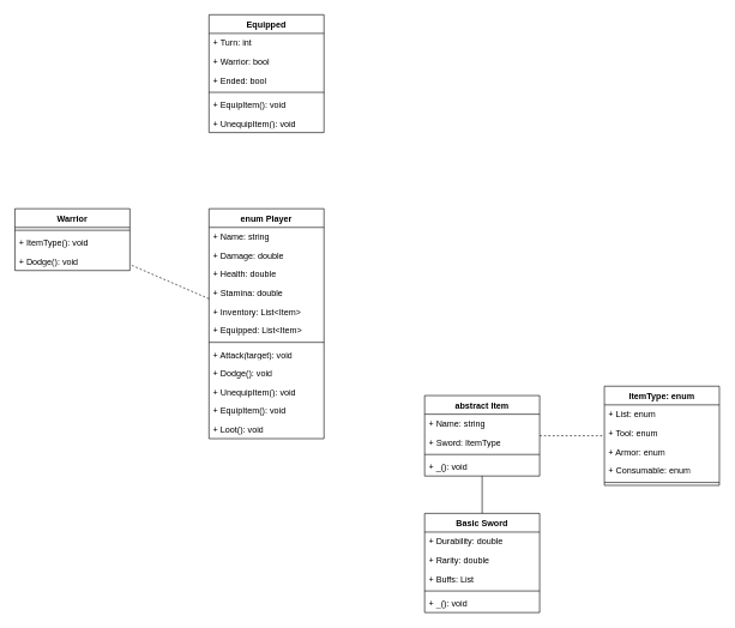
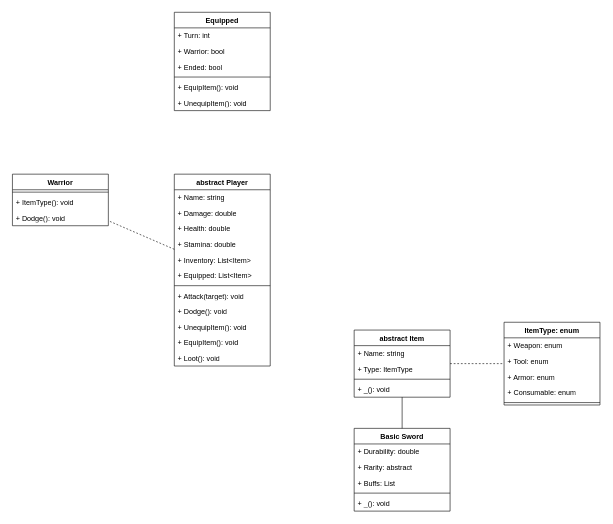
  <mxCell id="0" />
  <mxCell id="1" parent="0" />
- <mxCell id="2" value="enum Player" style="swimlane;fontStyle=1;align=center;verticalAlign=top;childLayout=stackLayout;horizontal=1;startSize=26;horizontalStack=0;resizeParent=1;resizeParentMax=0;resizeLast=0;collapsible=1;marginBottom=0;whiteSpace=wrap;html=1;" parent="1" vertex="1"><mxGeometry x="290" y="290" width="160" height="320" as="geometry" /></mxCell>
+ <mxCell id="2" value="abstract Player" style="swimlane;fontStyle=1;align=center;verticalAlign=top;childLayout=stackLayout;horizontal=1;startSize=26;horizontalStack=0;resizeParent=1;resizeParentMax=0;resizeLast=0;collapsible=1;marginBottom=0;whiteSpace=wrap;html=1;" parent="1" vertex="1"><mxGeometry x="290" y="290" width="160" height="320" as="geometry" /></mxCell>
  <mxCell id="3" value="+ Name: string" style="text;strokeColor=none;fillColor=none;align=left;verticalAlign=top;spacingLeft=4;spacingRight=4;overflow=hidden;rotatable=0;points=[[0,0.5],[1,0.5]];portConstraint=eastwest;whiteSpace=wrap;html=1;" parent="2" vertex="1"><mxGeometry y="26" width="160" height="26" as="geometry" /></mxCell>
  <mxCell id="4" value="+ Damage: double" style="text;strokeColor=none;fillColor=none;align=left;verticalAlign=top;spacingLeft=4;spacingRight=4;overflow=hidden;rotatable=0;points=[[0,0.5],[1,0.5]];portConstraint=eastwest;whiteSpace=wrap;html=1;" parent="2" vertex="1"><mxGeometry y="52" width="160" height="26" as="geometry" /></mxCell>
  <mxCell id="5" value="+ Health: double" style="text;strokeColor=none;fillColor=none;align=left;verticalAlign=top;spacingLeft=4;spacingRight=4;overflow=hidden;rotatable=0;points=[[0,0.5],[1,0.5]];portConstraint=eastwest;whiteSpace=wrap;html=1;" parent="2" vertex="1"><mxGeometry y="78" width="160" height="26" as="geometry" /></mxCell>
  <mxCell id="6" value="+ Stamina: double" style="text;strokeColor=none;fillColor=none;align=left;verticalAlign=top;spacingLeft=4;spacingRight=4;overflow=hidden;rotatable=0;points=[[0,0.5],[1,0.5]];portConstraint=eastwest;whiteSpace=wrap;html=1;" parent="2" vertex="1"><mxGeometry y="104" width="160" height="26" as="geometry" /></mxCell>
  <mxCell id="7" value="+ Inventory: List&amp;lt;Item&amp;gt;&lt;div&gt;&lt;br&gt;&lt;/div&gt;" style="text;strokeColor=none;fillColor=none;align=left;verticalAlign=top;spacingLeft=4;spacingRight=4;overflow=hidden;rotatable=0;points=[[0,0.5],[1,0.5]];portConstraint=eastwest;whiteSpace=wrap;html=1;" parent="2" vertex="1"><mxGeometry y="130" width="160" height="26" as="geometry" /></mxCell>
  <mxCell id="8" value="+ Equipped: List&amp;lt;Item&amp;gt;" style="text;strokeColor=none;fillColor=none;align=left;verticalAlign=top;spacingLeft=4;spacingRight=4;overflow=hidden;rotatable=0;points=[[0,0.5],[1,0.5]];portConstraint=eastwest;whiteSpace=wrap;html=1;" parent="2" vertex="1"><mxGeometry y="156" width="160" height="26" as="geometry" /></mxCell>
  <mxCell id="9" value="" style="line;strokeWidth=1;fillColor=none;align=left;verticalAlign=middle;spacingTop=-1;spacingLeft=3;spacingRight=3;rotatable=0;labelPosition=right;points=[];portConstraint=eastwest;strokeColor=inherit;" parent="2" vertex="1"><mxGeometry y="182" width="160" height="8" as="geometry" /></mxCell>
  <mxCell id="10" value="+ Attack(target): void" style="text;strokeColor=none;fillColor=none;align=left;verticalAlign=top;spacingLeft=4;spacingRight=4;overflow=hidden;rotatable=0;points=[[0,0.5],[1,0.5]];portConstraint=eastwest;whiteSpace=wrap;html=1;" parent="2" vertex="1"><mxGeometry y="190" width="160" height="26" as="geometry" /></mxCell>
  <mxCell id="11" value="+ Dodge(): void" style="text;strokeColor=none;fillColor=none;align=left;verticalAlign=top;spacingLeft=4;spacingRight=4;overflow=hidden;rotatable=0;points=[[0,0.5],[1,0.5]];portConstraint=eastwest;whiteSpace=wrap;html=1;" parent="2" vertex="1"><mxGeometry y="216" width="160" height="26" as="geometry" /></mxCell>
  <mxCell id="12" value="+ UnequipItem(): void" style="text;strokeColor=none;fillColor=none;align=left;verticalAlign=top;spacingLeft=4;spacingRight=4;overflow=hidden;rotatable=0;points=[[0,0.5],[1,0.5]];portConstraint=eastwest;whiteSpace=wrap;html=1;" parent="2" vertex="1"><mxGeometry y="242" width="160" height="26" as="geometry" /></mxCell>
  <mxCell id="13" value="+ EquipItem(): void" style="text;strokeColor=none;fillColor=none;align=left;verticalAlign=top;spacingLeft=4;spacingRight=4;overflow=hidden;rotatable=0;points=[[0,0.5],[1,0.5]];portConstraint=eastwest;whiteSpace=wrap;html=1;" parent="2" vertex="1"><mxGeometry y="268" width="160" height="26" as="geometry" /></mxCell>
  <mxCell id="14" value="+ Loot(): void" style="text;strokeColor=none;fillColor=none;align=left;verticalAlign=top;spacingLeft=4;spacingRight=4;overflow=hidden;rotatable=0;points=[[0,0.5],[1,0.5]];portConstraint=eastwest;whiteSpace=wrap;html=1;" parent="2" vertex="1"><mxGeometry y="294" width="160" height="26" as="geometry" /></mxCell>
  <mxCell id="15" value="abstract Item" style="swimlane;fontStyle=1;align=center;verticalAlign=top;childLayout=stackLayout;horizontal=1;startSize=26;horizontalStack=0;resizeParent=1;resizeParentMax=0;resizeLast=0;collapsible=1;marginBottom=0;whiteSpace=wrap;html=1;" parent="1" vertex="1"><mxGeometry x="590" y="550" width="160" height="112" as="geometry"><mxRectangle x="380" y="330" width="110" height="30" as="alternateBounds" /></mxGeometry></mxCell>
  <mxCell id="16" value="+ Name: string" style="text;strokeColor=none;fillColor=none;align=left;verticalAlign=top;spacingLeft=4;spacingRight=4;overflow=hidden;rotatable=0;points=[[0,0.5],[1,0.5]];portConstraint=eastwest;whiteSpace=wrap;html=1;" parent="15" vertex="1"><mxGeometry y="26" width="160" height="26" as="geometry" /></mxCell>
- <mxCell id="17" value="+ Sword: ItemType" style="text;strokeColor=none;fillColor=none;align=left;verticalAlign=top;spacingLeft=4;spacingRight=4;overflow=hidden;rotatable=0;points=[[0,0.5],[1,0.5]];portConstraint=eastwest;whiteSpace=wrap;html=1;" parent="15" vertex="1"><mxGeometry y="52" width="160" height="26" as="geometry" /></mxCell>
+ <mxCell id="17" value="+ Type: ItemType" style="text;strokeColor=none;fillColor=none;align=left;verticalAlign=top;spacingLeft=4;spacingRight=4;overflow=hidden;rotatable=0;points=[[0,0.5],[1,0.5]];portConstraint=eastwest;whiteSpace=wrap;html=1;" parent="15" vertex="1"><mxGeometry y="52" width="160" height="26" as="geometry" /></mxCell>
  <mxCell id="18" value="" style="line;strokeWidth=1;fillColor=none;align=left;verticalAlign=middle;spacingTop=-1;spacingLeft=3;spacingRight=3;rotatable=0;labelPosition=right;points=[];portConstraint=eastwest;strokeColor=inherit;" parent="15" vertex="1"><mxGeometry y="78" width="160" height="8" as="geometry" /></mxCell>
  <mxCell id="19" value="+ _(): void" style="text;strokeColor=none;fillColor=none;align=left;verticalAlign=top;spacingLeft=4;spacingRight=4;overflow=hidden;rotatable=0;points=[[0,0.5],[1,0.5]];portConstraint=eastwest;whiteSpace=wrap;html=1;" parent="15" vertex="1"><mxGeometry y="86" width="160" height="26" as="geometry" /></mxCell>
  <mxCell id="20" value="Basic Sword" style="swimlane;fontStyle=1;align=center;verticalAlign=top;childLayout=stackLayout;horizontal=1;startSize=26;horizontalStack=0;resizeParent=1;resizeParentMax=0;resizeLast=0;collapsible=1;marginBottom=0;whiteSpace=wrap;html=1;" parent="1" vertex="1"><mxGeometry x="590" y="714" width="160" height="138" as="geometry"><mxRectangle x="380" y="330" width="110" height="30" as="alternateBounds" /></mxGeometry></mxCell>
  <mxCell id="21" value="+ Durability: double" style="text;strokeColor=none;fillColor=none;align=left;verticalAlign=top;spacingLeft=4;spacingRight=4;overflow=hidden;rotatable=0;points=[[0,0.5],[1,0.5]];portConstraint=eastwest;whiteSpace=wrap;html=1;" parent="20" vertex="1"><mxGeometry y="26" width="160" height="26" as="geometry" /></mxCell>
- <mxCell id="22" value="+ Rarity: double" style="text;strokeColor=none;fillColor=none;align=left;verticalAlign=top;spacingLeft=4;spacingRight=4;overflow=hidden;rotatable=0;points=[[0,0.5],[1,0.5]];portConstraint=eastwest;whiteSpace=wrap;html=1;" vertex="1" parent="20"><mxGeometry y="52" width="160" height="26" as="geometry" /></mxCell>
+ <mxCell id="22" value="+ Rarity: abstract" style="text;strokeColor=none;fillColor=none;align=left;verticalAlign=top;spacingLeft=4;spacingRight=4;overflow=hidden;rotatable=0;points=[[0,0.5],[1,0.5]];portConstraint=eastwest;whiteSpace=wrap;html=1;" vertex="1" parent="20"><mxGeometry y="52" width="160" height="26" as="geometry" /></mxCell>
  <mxCell id="23" value="+ Buffs: List" style="text;strokeColor=none;fillColor=none;align=left;verticalAlign=top;spacingLeft=4;spacingRight=4;overflow=hidden;rotatable=0;points=[[0,0.5],[1,0.5]];portConstraint=eastwest;whiteSpace=wrap;html=1;" parent="20" vertex="1"><mxGeometry y="78" width="160" height="26" as="geometry" /></mxCell>
  <mxCell id="24" value="" style="line;strokeWidth=1;fillColor=none;align=left;verticalAlign=middle;spacingTop=-1;spacingLeft=3;spacingRight=3;rotatable=0;labelPosition=right;points=[];portConstraint=eastwest;strokeColor=inherit;" parent="20" vertex="1"><mxGeometry y="104" width="160" height="8" as="geometry" /></mxCell>
  <mxCell id="25" value="+ _(): void" style="text;strokeColor=none;fillColor=none;align=left;verticalAlign=top;spacingLeft=4;spacingRight=4;overflow=hidden;rotatable=0;points=[[0,0.5],[1,0.5]];portConstraint=eastwest;whiteSpace=wrap;html=1;" parent="20" vertex="1"><mxGeometry y="112" width="160" height="26" as="geometry" /></mxCell>
  <mxCell id="26" value="" style="endArrow=none;html=1;rounded=0;exitX=0.5;exitY=0;exitDx=0;exitDy=0;" parent="1" source="20" target="19" edge="1"><mxGeometry width="50" height="50" relative="1" as="geometry"><mxPoint x="610" y="560" as="sourcePoint" /><mxPoint x="660" y="510" as="targetPoint" /></mxGeometry></mxCell>
  <mxCell id="27" value="ItemType: enum" style="swimlane;fontStyle=1;align=center;verticalAlign=top;childLayout=stackLayout;horizontal=1;startSize=26;horizontalStack=0;resizeParent=1;resizeParentMax=0;resizeLast=0;collapsible=1;marginBottom=0;whiteSpace=wrap;html=1;" parent="1" vertex="1"><mxGeometry x="840" y="537" width="160" height="138" as="geometry"><mxRectangle x="380" y="330" width="110" height="30" as="alternateBounds" /></mxGeometry></mxCell>
- <mxCell id="28" value="+ List: enum" style="text;strokeColor=none;fillColor=none;align=left;verticalAlign=top;spacingLeft=4;spacingRight=4;overflow=hidden;rotatable=0;points=[[0,0.5],[1,0.5]];portConstraint=eastwest;whiteSpace=wrap;html=1;" parent="27" vertex="1"><mxGeometry y="26" width="160" height="26" as="geometry" /></mxCell>
+ <mxCell id="28" value="+ Weapon: enum" style="text;strokeColor=none;fillColor=none;align=left;verticalAlign=top;spacingLeft=4;spacingRight=4;overflow=hidden;rotatable=0;points=[[0,0.5],[1,0.5]];portConstraint=eastwest;whiteSpace=wrap;html=1;" parent="27" vertex="1"><mxGeometry y="26" width="160" height="26" as="geometry" /></mxCell>
  <mxCell id="29" value="+ Tool: enum" style="text;strokeColor=none;fillColor=none;align=left;verticalAlign=top;spacingLeft=4;spacingRight=4;overflow=hidden;rotatable=0;points=[[0,0.5],[1,0.5]];portConstraint=eastwest;whiteSpace=wrap;html=1;" parent="27" vertex="1"><mxGeometry y="52" width="160" height="26" as="geometry" /></mxCell>
  <mxCell id="30" value="+ Armor: enum" style="text;strokeColor=none;fillColor=none;align=left;verticalAlign=top;spacingLeft=4;spacingRight=4;overflow=hidden;rotatable=0;points=[[0,0.5],[1,0.5]];portConstraint=eastwest;whiteSpace=wrap;html=1;" parent="27" vertex="1"><mxGeometry y="78" width="160" height="26" as="geometry" /></mxCell>
  <mxCell id="31" value="+ Consumable: enum" style="text;strokeColor=none;fillColor=none;align=left;verticalAlign=top;spacingLeft=4;spacingRight=4;overflow=hidden;rotatable=0;points=[[0,0.5],[1,0.5]];portConstraint=eastwest;whiteSpace=wrap;html=1;" parent="27" vertex="1"><mxGeometry y="104" width="160" height="26" as="geometry" /></mxCell>
  <mxCell id="32" value="" style="line;strokeWidth=1;fillColor=none;align=left;verticalAlign=middle;spacingTop=-1;spacingLeft=3;spacingRight=3;rotatable=0;labelPosition=right;points=[];portConstraint=eastwest;strokeColor=inherit;" parent="27" vertex="1"><mxGeometry y="130" width="160" height="8" as="geometry" /></mxCell>
  <mxCell id="33" value="" style="endArrow=none;html=1;rounded=0;dashed=1;" parent="1" source="15" target="27" edge="1"><mxGeometry width="50" height="50" relative="1" as="geometry"><mxPoint x="620" y="490" as="sourcePoint" /><mxPoint x="670" y="440" as="targetPoint" /></mxGeometry></mxCell>
  <mxCell id="34" value="Warrior&lt;div&gt;&lt;br&gt;&lt;/div&gt;" style="swimlane;fontStyle=1;align=center;verticalAlign=top;childLayout=stackLayout;horizontal=1;startSize=26;horizontalStack=0;resizeParent=1;resizeParentMax=0;resizeLast=0;collapsible=1;marginBottom=0;whiteSpace=wrap;html=1;" parent="1" vertex="1"><mxGeometry x="20" y="290" width="160" height="86" as="geometry" /></mxCell>
  <mxCell id="35" value="" style="line;strokeWidth=1;fillColor=none;align=left;verticalAlign=middle;spacingTop=-1;spacingLeft=3;spacingRight=3;rotatable=0;labelPosition=right;points=[];portConstraint=eastwest;strokeColor=inherit;" parent="34" vertex="1"><mxGeometry y="26" width="160" height="8" as="geometry" /></mxCell>
  <mxCell id="36" value="+ ItemType(): void" style="text;strokeColor=none;fillColor=none;align=left;verticalAlign=top;spacingLeft=4;spacingRight=4;overflow=hidden;rotatable=0;points=[[0,0.5],[1,0.5]];portConstraint=eastwest;whiteSpace=wrap;html=1;" parent="34" vertex="1"><mxGeometry y="34" width="160" height="26" as="geometry" /></mxCell>
  <mxCell id="37" value="+ Dodge(): void" style="text;strokeColor=none;fillColor=none;align=left;verticalAlign=top;spacingLeft=4;spacingRight=4;overflow=hidden;rotatable=0;points=[[0,0.5],[1,0.5]];portConstraint=eastwest;whiteSpace=wrap;html=1;" parent="34" vertex="1"><mxGeometry y="60" width="160" height="26" as="geometry" /></mxCell>
  <mxCell id="38" value="" style="endArrow=none;html=1;rounded=0;dashed=1;" parent="1" source="2" target="34" edge="1"><mxGeometry width="50" height="50" relative="1" as="geometry"><mxPoint x="620" y="520" as="sourcePoint" /><mxPoint x="670" y="470" as="targetPoint" /></mxGeometry></mxCell>
  <mxCell id="39" value="Equipped" style="swimlane;fontStyle=1;align=center;verticalAlign=top;childLayout=stackLayout;horizontal=1;startSize=26;horizontalStack=0;resizeParent=1;resizeParentMax=0;resizeLast=0;collapsible=1;marginBottom=0;whiteSpace=wrap;html=1;" parent="1" vertex="1"><mxGeometry x="290" y="20" width="160" height="164" as="geometry" /></mxCell>
  <mxCell id="40" value="+ Turn: int" style="text;strokeColor=none;fillColor=none;align=left;verticalAlign=top;spacingLeft=4;spacingRight=4;overflow=hidden;rotatable=0;points=[[0,0.5],[1,0.5]];portConstraint=eastwest;whiteSpace=wrap;html=1;" parent="39" vertex="1"><mxGeometry y="26" width="160" height="26" as="geometry" /></mxCell>
  <mxCell id="41" value="+ Warrior: bool" style="text;strokeColor=none;fillColor=none;align=left;verticalAlign=top;spacingLeft=4;spacingRight=4;overflow=hidden;rotatable=0;points=[[0,0.5],[1,0.5]];portConstraint=eastwest;whiteSpace=wrap;html=1;" parent="39" vertex="1"><mxGeometry y="52" width="160" height="26" as="geometry" /></mxCell>
  <mxCell id="42" value="+ Ended: bool" style="text;strokeColor=none;fillColor=none;align=left;verticalAlign=top;spacingLeft=4;spacingRight=4;overflow=hidden;rotatable=0;points=[[0,0.5],[1,0.5]];portConstraint=eastwest;whiteSpace=wrap;html=1;" parent="39" vertex="1"><mxGeometry y="78" width="160" height="26" as="geometry" /></mxCell>
  <mxCell id="43" value="" style="line;strokeWidth=1;fillColor=none;align=left;verticalAlign=middle;spacingTop=-1;spacingLeft=3;spacingRight=3;rotatable=0;labelPosition=right;points=[];portConstraint=eastwest;strokeColor=inherit;" parent="39" vertex="1"><mxGeometry y="104" width="160" height="8" as="geometry" /></mxCell>
  <mxCell id="44" value="+ EquipItem(): void" style="text;strokeColor=none;fillColor=none;align=left;verticalAlign=top;spacingLeft=4;spacingRight=4;overflow=hidden;rotatable=0;points=[[0,0.5],[1,0.5]];portConstraint=eastwest;whiteSpace=wrap;html=1;" parent="39" vertex="1"><mxGeometry y="112" width="160" height="26" as="geometry" /></mxCell>
  <mxCell id="45" value="+ UnequipItem(): void" style="text;strokeColor=none;fillColor=none;align=left;verticalAlign=top;spacingLeft=4;spacingRight=4;overflow=hidden;rotatable=0;points=[[0,0.5],[1,0.5]];portConstraint=eastwest;whiteSpace=wrap;html=1;" parent="39" vertex="1"><mxGeometry y="138" width="160" height="26" as="geometry" /></mxCell>
